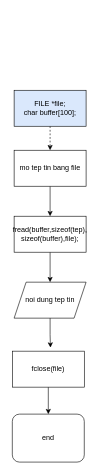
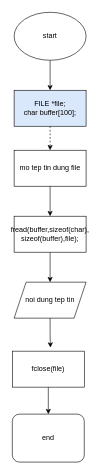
  <mxCell id="0" />
  <mxCell id="1" parent="0" />
+ <mxCell id="2" style="edgeStyle=orthogonalEdgeStyle;rounded=0;orthogonalLoop=1;jettySize=auto;html=1;exitX=0.5;exitY=1;exitDx=0;exitDy=0;entryX=0.5;entryY=0;entryDx=0;entryDy=0;" edge="1" parent="1" source="3" target="5"><mxGeometry relative="1" as="geometry" /></mxCell>
+ <mxCell id="3" value="start" style="ellipse;whiteSpace=wrap;html=1;" vertex="1" parent="1"><mxGeometry x="23" y="20" width="120" height="80" as="geometry" /></mxCell>
  <mxCell id="4" style="edgeStyle=orthogonalEdgeStyle;rounded=0;orthogonalLoop=1;jettySize=auto;html=1;exitX=0.5;exitY=1;exitDx=0;exitDy=0;dashed=1;" edge="1" parent="1" source="5" target="7"><mxGeometry relative="1" as="geometry" /></mxCell>
  <mxCell id="5" value="&lt;div&gt;FILE *file;&lt;/div&gt;&lt;div&gt;char buffer[100];&lt;span style=&quot;&quot;&gt;&lt;/span&gt;&lt;/div&gt;" style="rounded=0;whiteSpace=wrap;html=1;fillColor=#dae8fc;" vertex="1" parent="1"><mxGeometry x="23" y="150" width="120" height="60" as="geometry" /></mxCell>
  <mxCell id="6" style="edgeStyle=orthogonalEdgeStyle;rounded=0;orthogonalLoop=1;jettySize=auto;html=1;exitX=0.5;exitY=1;exitDx=0;exitDy=0;entryX=0.5;entryY=0;entryDx=0;entryDy=0;" edge="1" parent="1" source="7" target="9"><mxGeometry relative="1" as="geometry" /></mxCell>
- <mxCell id="7" value="mo tep tin bang file" style="rounded=0;whiteSpace=wrap;html=1;" vertex="1" parent="1"><mxGeometry x="23" y="250" width="120" height="60" as="geometry" /></mxCell>
+ <mxCell id="7" value="mo tep tin dung file" style="rounded=0;whiteSpace=wrap;html=1;" vertex="1" parent="1"><mxGeometry x="23" y="250" width="120" height="60" as="geometry" /></mxCell>
  <mxCell id="8" style="edgeStyle=orthogonalEdgeStyle;rounded=0;orthogonalLoop=1;jettySize=auto;html=1;exitX=0.5;exitY=1;exitDx=0;exitDy=0;entryX=0.5;entryY=0;entryDx=0;entryDy=0;" edge="1" parent="1" source="9" target="10"><mxGeometry relative="1" as="geometry" /></mxCell>
- <mxCell id="9" value="fread(buffer,sizeof(tep), sizeof(buffer),file);" style="rounded=0;whiteSpace=wrap;html=1;" vertex="1" parent="1"><mxGeometry x="23" y="360" width="120" height="60" as="geometry" /></mxCell>
+ <mxCell id="9" value="fread(buffer,sizeof(char), sizeof(buffer),file);" style="rounded=0;whiteSpace=wrap;html=1;" vertex="1" parent="1"><mxGeometry x="23" y="360" width="120" height="60" as="geometry" /></mxCell>
  <mxCell id="10" value="noi dung tep tin" style="shape=parallelogram;perimeter=parallelogramPerimeter;whiteSpace=wrap;html=1;fixedSize=1;" vertex="1" parent="1"><mxGeometry x="23" y="470" width="120" height="60" as="geometry" /></mxCell>
  <mxCell id="11" style="edgeStyle=orthogonalEdgeStyle;rounded=0;orthogonalLoop=1;jettySize=auto;html=1;exitX=0.5;exitY=1;exitDx=0;exitDy=0;entryX=0.5;entryY=0;entryDx=0;entryDy=0;" edge="1" parent="1" source="12" target="14"><mxGeometry relative="1" as="geometry" /></mxCell>
  <mxCell id="12" value="fclose(file)" style="rounded=0;whiteSpace=wrap;html=1;" vertex="1" parent="1"><mxGeometry x="20" y="585" width="120" height="60" as="geometry" /></mxCell>
  <mxCell id="13" style="edgeStyle=orthogonalEdgeStyle;rounded=0;orthogonalLoop=1;jettySize=auto;html=1;exitX=0.5;exitY=1;exitDx=0;exitDy=0;entryX=0.53;entryY=-0.1;entryDx=0;entryDy=0;entryPerimeter=0;" edge="1" parent="1" source="10" target="12"><mxGeometry relative="1" as="geometry" /></mxCell>
  <mxCell id="14" value="end" style="whiteSpace=wrap;html=1;rounded=1;" vertex="1" parent="1"><mxGeometry x="20" y="690" width="120" height="80" as="geometry" /></mxCell>
